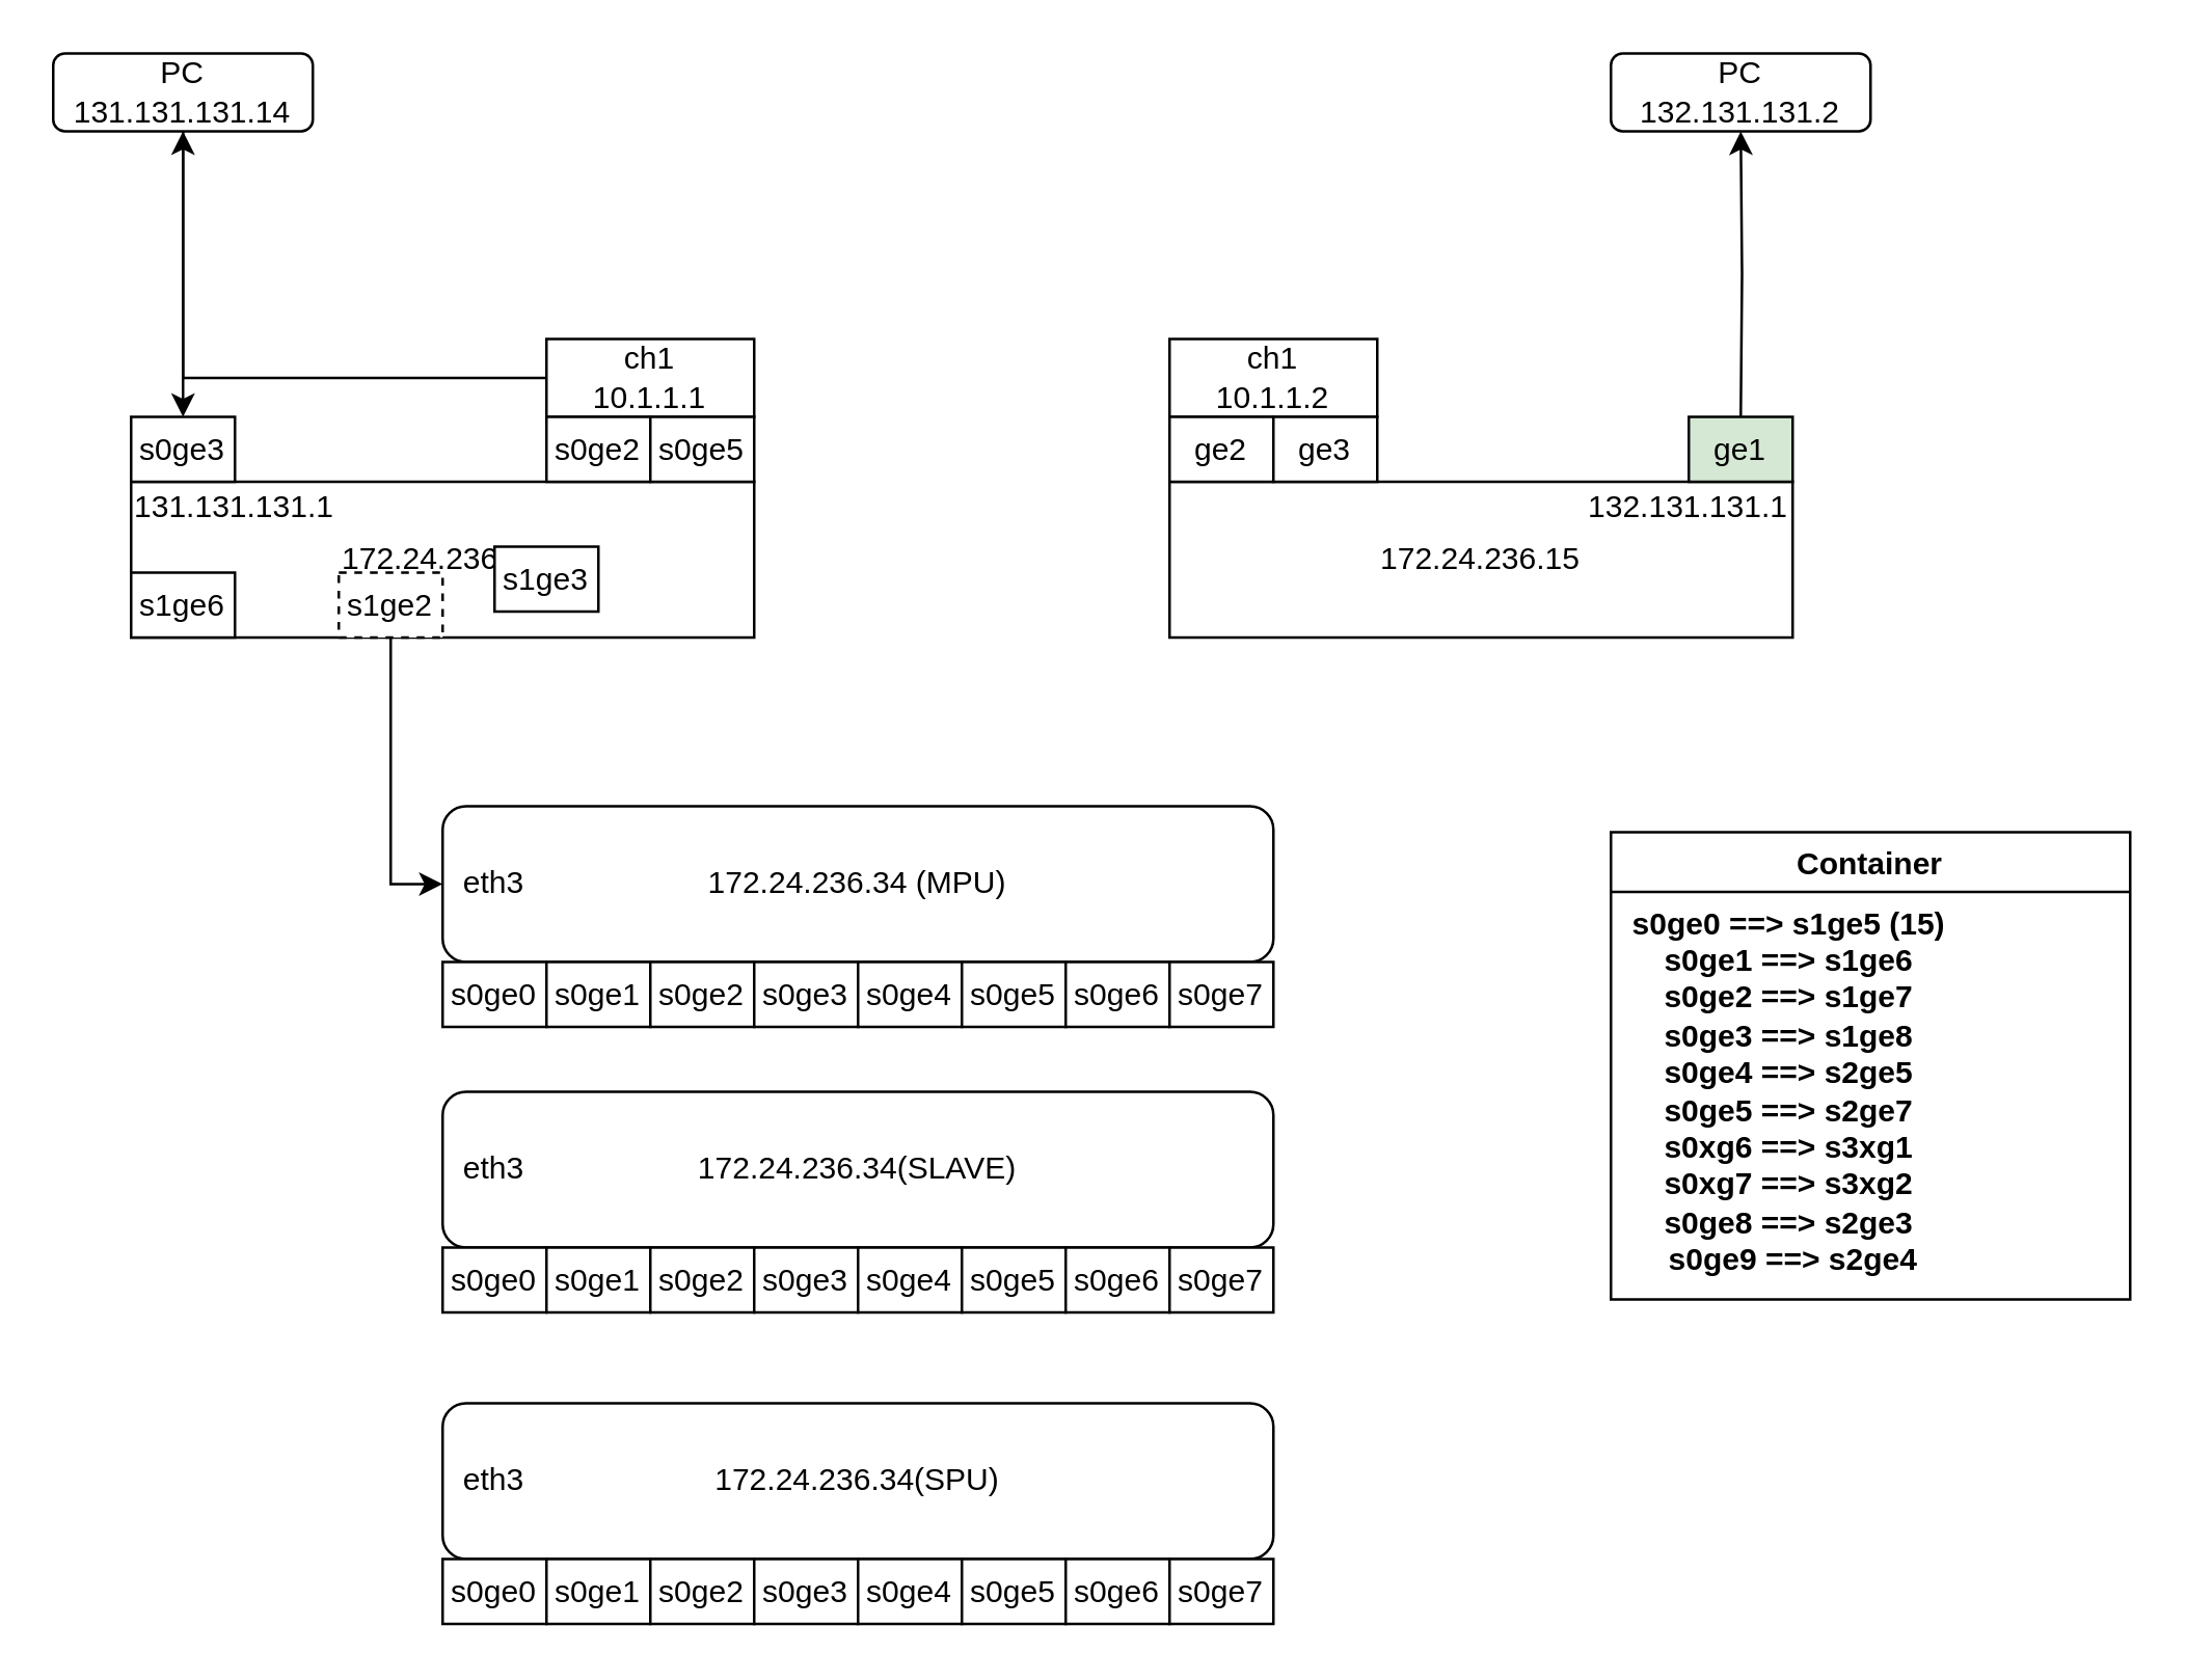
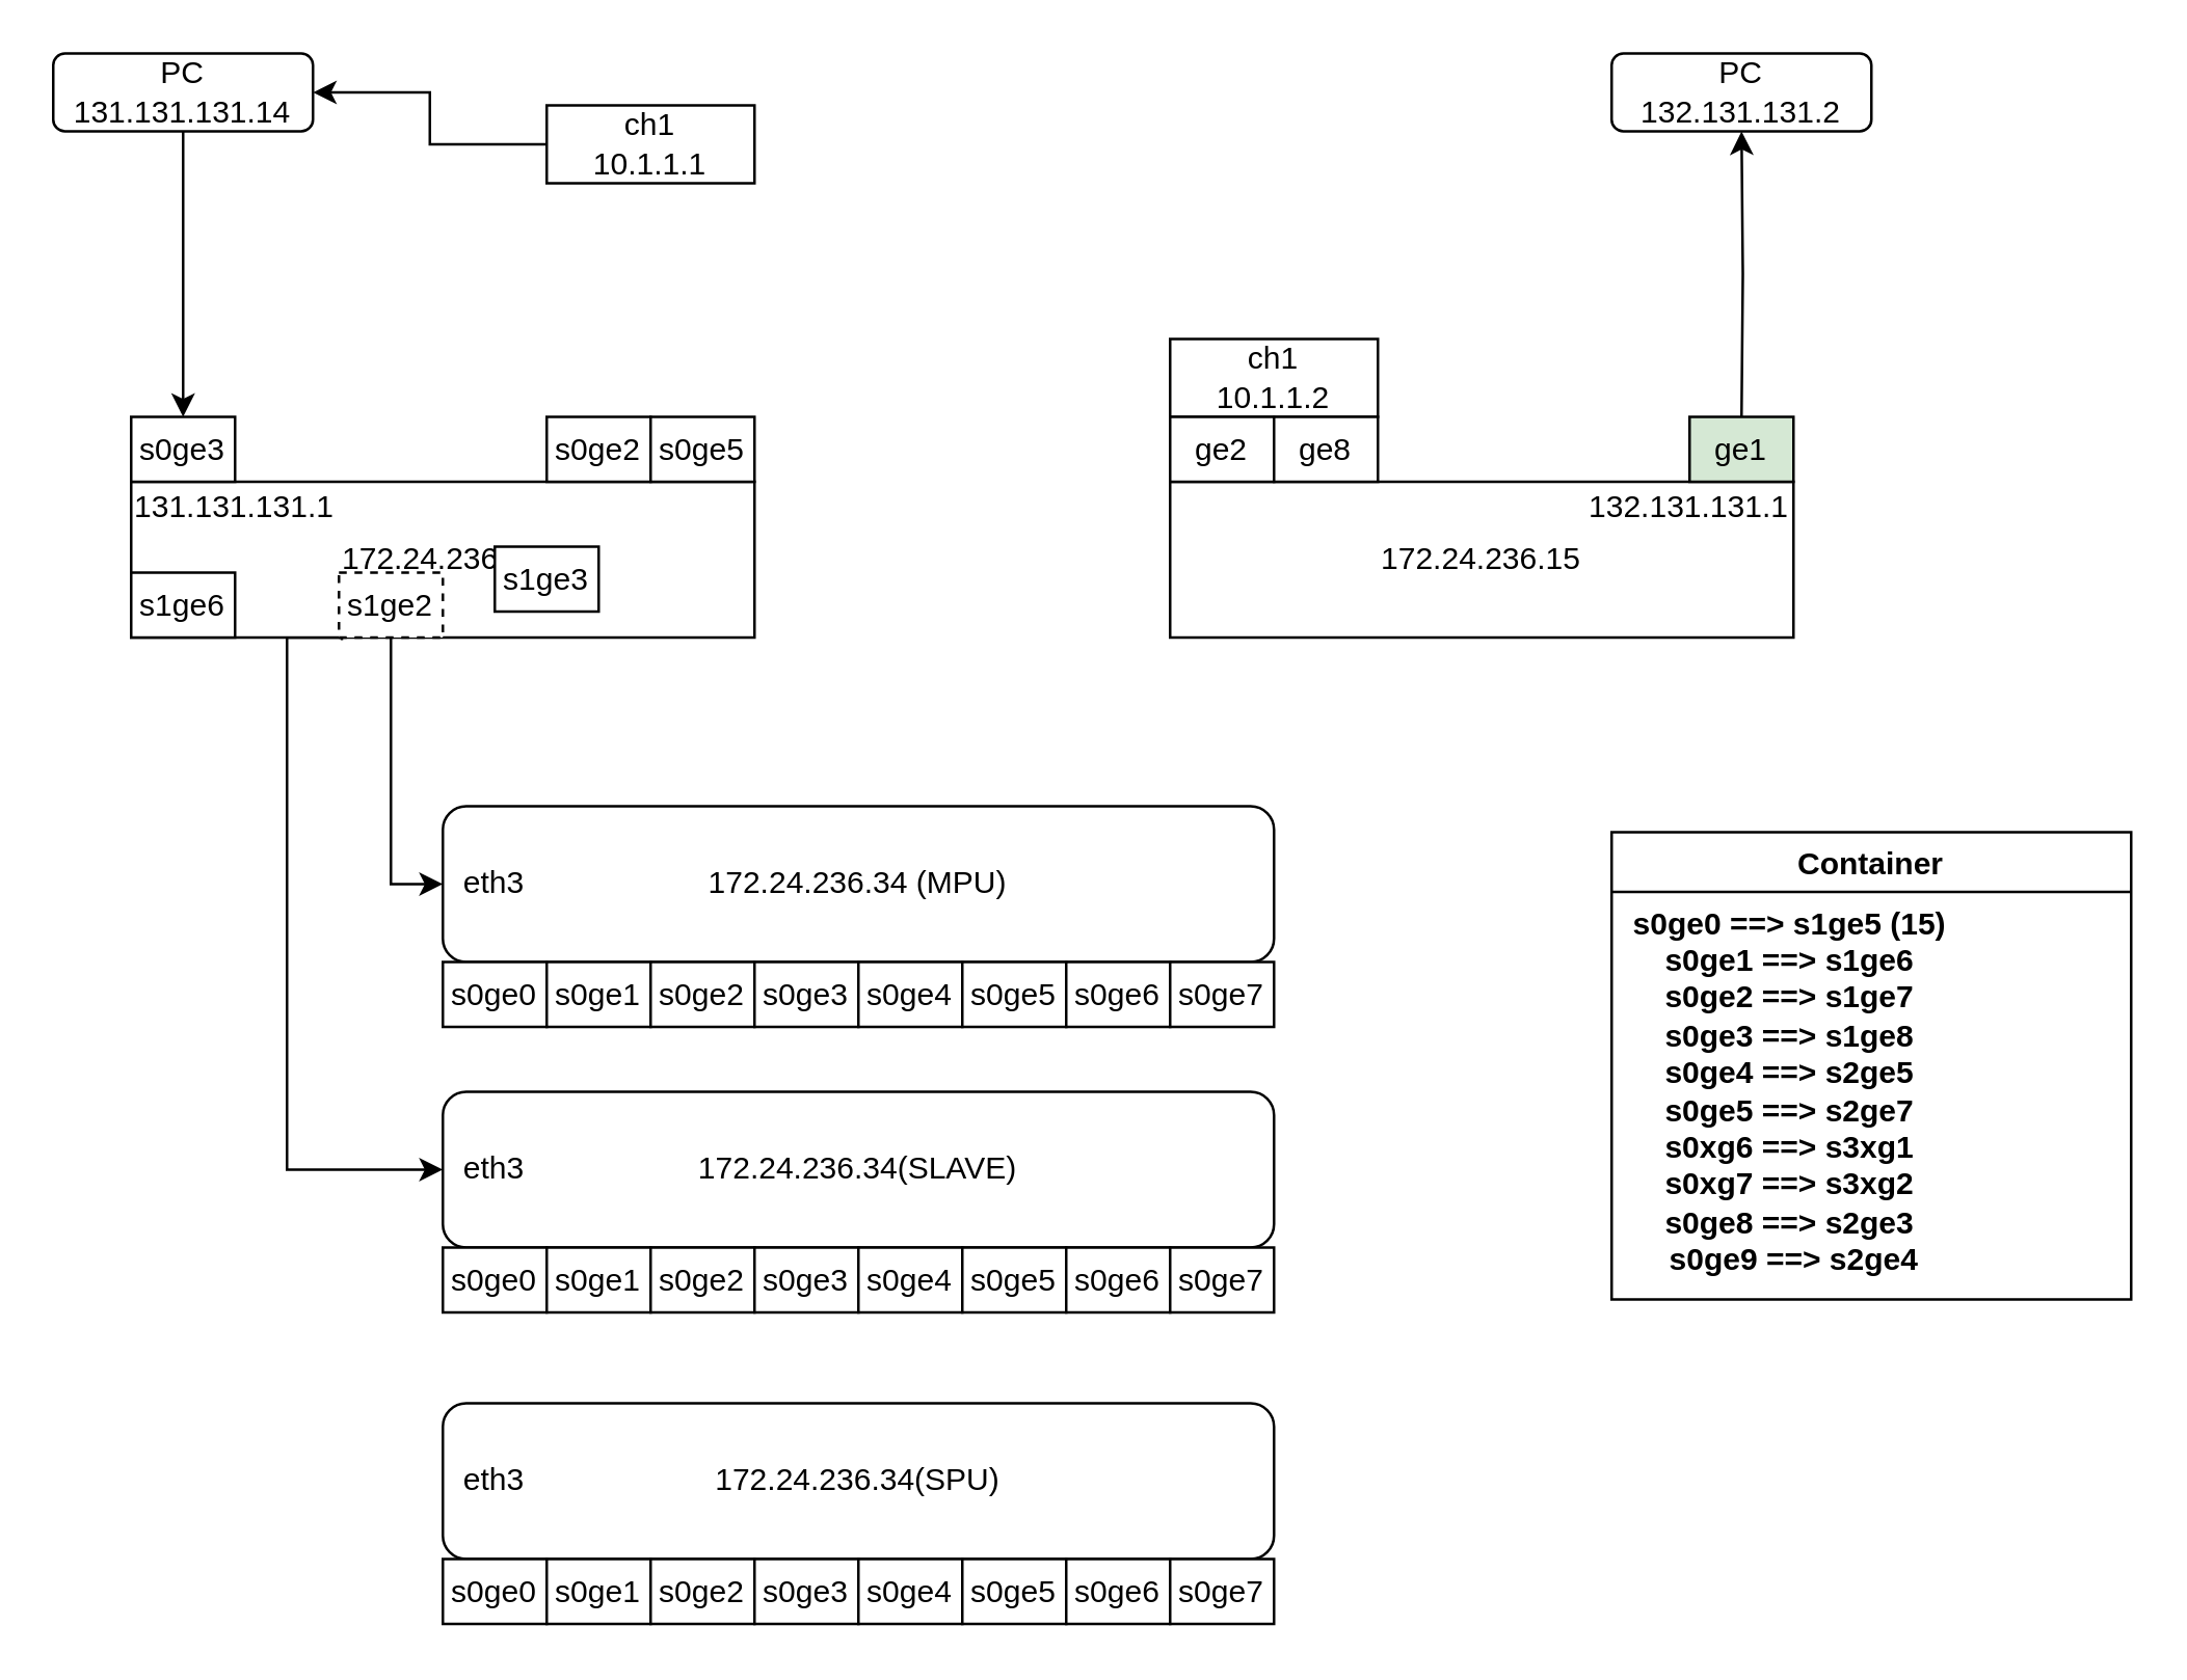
  <mxCell id="0" />
  <mxCell id="1" parent="0" />
  <mxCell id="2" style="edgeStyle=orthogonalEdgeStyle;rounded=0;orthogonalLoop=1;jettySize=auto;html=1;exitX=0.5;exitY=1;exitDx=0;exitDy=0;entryX=0;entryY=0.5;entryDx=0;entryDy=0;" edge="1" parent="1" source="53" target="21"><mxGeometry relative="1" as="geometry"><Array as="points"><mxPoint x="150" y="340" /></Array></mxGeometry></mxCell>
+ <mxCell id="3" style="edgeStyle=orthogonalEdgeStyle;rounded=0;orthogonalLoop=1;jettySize=auto;html=1;exitX=0.338;exitY=1.017;exitDx=0;exitDy=0;entryX=0;entryY=0.5;entryDx=0;entryDy=0;exitPerimeter=0;" edge="1" parent="1" source="4" target="31"><mxGeometry relative="1" as="geometry"><Array as="points"><mxPoint x="131" y="245" /><mxPoint x="110" y="245" /><mxPoint x="110" y="450" /></Array></mxGeometry></mxCell>
  <mxCell id="4" value="&lt;span&gt;172.24.236.30&lt;/span&gt;" style="rounded=0;whiteSpace=wrap;html=1;" vertex="1" parent="1"><mxGeometry x="50" y="185" width="240" height="60" as="geometry" /></mxCell>
  <mxCell id="5" value="172.24.236.15" style="rounded=0;whiteSpace=wrap;html=1;" vertex="1" parent="1"><mxGeometry x="450" y="185" width="240" height="60" as="geometry" /></mxCell>
  <mxCell id="6" style="edgeStyle=orthogonalEdgeStyle;rounded=0;orthogonalLoop=1;jettySize=auto;html=1;" edge="1" parent="1" source="7" target="15"><mxGeometry relative="1" as="geometry" /></mxCell>
- <mxCell id="7" value="ch1&lt;br&gt;10.1.1.1" style="rounded=0;whiteSpace=wrap;html=1;" vertex="1" parent="1"><mxGeometry x="210" y="130" width="80" height="30" as="geometry" /></mxCell>
+ <mxCell id="7" value="ch1&lt;br&gt;10.1.1.1" style="rounded=0;whiteSpace=wrap;html=1;" vertex="1" parent="1"><mxGeometry x="210" y="40" width="80" height="30" as="geometry" /></mxCell>
  <mxCell id="8" value="ch1&lt;br&gt;10.1.1.2" style="rounded=0;whiteSpace=wrap;html=1;" vertex="1" parent="1"><mxGeometry x="450" y="130" width="80" height="30" as="geometry" /></mxCell>
  <mxCell id="9" value="s0ge2" style="rounded=0;whiteSpace=wrap;html=1;" vertex="1" parent="1"><mxGeometry x="210" y="160" width="40" height="25" as="geometry" /></mxCell>
  <mxCell id="10" value="s0ge5" style="rounded=0;whiteSpace=wrap;html=1;" vertex="1" parent="1"><mxGeometry x="250" y="160" width="40" height="25" as="geometry" /></mxCell>
  <mxCell id="11" value="ge2" style="rounded=0;whiteSpace=wrap;html=1;" vertex="1" parent="1"><mxGeometry x="450" y="160" width="40" height="25" as="geometry" /></mxCell>
- <mxCell id="12" value="ge3" style="rounded=0;whiteSpace=wrap;html=1;" vertex="1" parent="1"><mxGeometry x="490" y="160" width="40" height="25" as="geometry" /></mxCell>
+ <mxCell id="12" value="ge8" style="rounded=0;whiteSpace=wrap;html=1;" vertex="1" parent="1"><mxGeometry x="490" y="160" width="40" height="25" as="geometry" /></mxCell>
  <mxCell id="13" value="s0ge3" style="rounded=0;whiteSpace=wrap;html=1;" vertex="1" parent="1"><mxGeometry x="50" y="160" width="40" height="25" as="geometry" /></mxCell>
  <mxCell id="14" value="" style="edgeStyle=orthogonalEdgeStyle;rounded=0;orthogonalLoop=1;jettySize=auto;html=1;" edge="1" parent="1" source="15" target="13"><mxGeometry relative="1" as="geometry" /></mxCell>
  <mxCell id="15" value="PC&lt;br&gt;131.131.131.14" style="rounded=1;whiteSpace=wrap;html=1;" vertex="1" parent="1"><mxGeometry x="20" y="20" width="100" height="30" as="geometry" /></mxCell>
  <mxCell id="16" value="ge1" style="rounded=0;whiteSpace=wrap;html=1;fillColor=#d5e8d4;" vertex="1" parent="1"><mxGeometry x="650" y="160" width="40" height="25" as="geometry" /></mxCell>
  <mxCell id="17" value="" style="edgeStyle=orthogonalEdgeStyle;rounded=0;orthogonalLoop=1;jettySize=auto;html=1;" edge="1" parent="1" target="18"><mxGeometry relative="1" as="geometry"><mxPoint x="670" y="160" as="sourcePoint" /></mxGeometry></mxCell>
  <mxCell id="18" value="PC&lt;br&gt;132.131.131.2" style="rounded=1;whiteSpace=wrap;html=1;" vertex="1" parent="1"><mxGeometry x="620" y="20" width="100" height="30" as="geometry" /></mxCell>
  <mxCell id="19" value="132.131.131.1" style="text;html=1;strokeColor=none;fillColor=none;align=center;verticalAlign=middle;whiteSpace=wrap;rounded=0;" vertex="1" parent="1"><mxGeometry x="630" y="185" width="40" height="20" as="geometry" /></mxCell>
  <mxCell id="20" value="131.131.131.1" style="text;html=1;strokeColor=none;fillColor=none;align=center;verticalAlign=middle;whiteSpace=wrap;rounded=0;" vertex="1" parent="1"><mxGeometry x="70" y="185" width="40" height="20" as="geometry" /></mxCell>
  <mxCell id="21" value="&lt;span&gt;172.24.236.34 (MPU)&lt;/span&gt;" style="rounded=1;whiteSpace=wrap;html=1;" vertex="1" parent="1"><mxGeometry x="170" y="310" width="320" height="60" as="geometry" /></mxCell>
  <mxCell id="22" value="s0ge0" style="rounded=0;whiteSpace=wrap;html=1;" vertex="1" parent="1"><mxGeometry x="170" y="370" width="40" height="25" as="geometry" /></mxCell>
  <mxCell id="23" value="s0ge1" style="rounded=0;whiteSpace=wrap;html=1;" vertex="1" parent="1"><mxGeometry x="210" y="370" width="40" height="25" as="geometry" /></mxCell>
  <mxCell id="24" value="s0ge2" style="rounded=0;whiteSpace=wrap;html=1;" vertex="1" parent="1"><mxGeometry x="250" y="370" width="40" height="25" as="geometry" /></mxCell>
  <mxCell id="25" value="s0ge3" style="rounded=0;whiteSpace=wrap;html=1;" vertex="1" parent="1"><mxGeometry x="290" y="370" width="40" height="25" as="geometry" /></mxCell>
  <mxCell id="26" value="s0ge4" style="rounded=0;whiteSpace=wrap;html=1;" vertex="1" parent="1"><mxGeometry x="330" y="370" width="40" height="25" as="geometry" /></mxCell>
  <mxCell id="27" value="s0ge5" style="rounded=0;whiteSpace=wrap;html=1;" vertex="1" parent="1"><mxGeometry x="370" y="370" width="40" height="25" as="geometry" /></mxCell>
  <mxCell id="28" value="s0ge6" style="rounded=0;whiteSpace=wrap;html=1;" vertex="1" parent="1"><mxGeometry x="410" y="370" width="40" height="25" as="geometry" /></mxCell>
  <mxCell id="29" value="s0ge7" style="rounded=0;whiteSpace=wrap;html=1;" vertex="1" parent="1"><mxGeometry x="450" y="370" width="40" height="25" as="geometry" /></mxCell>
  <mxCell id="30" value="eth3" style="text;html=1;strokeColor=none;fillColor=none;align=center;verticalAlign=middle;whiteSpace=wrap;rounded=0;" vertex="1" parent="1"><mxGeometry x="170" y="330" width="40" height="20" as="geometry" /></mxCell>
  <mxCell id="31" value="&lt;span&gt;172.24.236.34(SLAVE)&lt;/span&gt;" style="rounded=1;whiteSpace=wrap;html=1;" vertex="1" parent="1"><mxGeometry x="170" y="420" width="320" height="60" as="geometry" /></mxCell>
  <mxCell id="32" value="s0ge0" style="rounded=0;whiteSpace=wrap;html=1;" vertex="1" parent="1"><mxGeometry x="170" y="480" width="40" height="25" as="geometry" /></mxCell>
  <mxCell id="33" value="s0ge1" style="rounded=0;whiteSpace=wrap;html=1;" vertex="1" parent="1"><mxGeometry x="210" y="480" width="40" height="25" as="geometry" /></mxCell>
  <mxCell id="34" value="s0ge2" style="rounded=0;whiteSpace=wrap;html=1;" vertex="1" parent="1"><mxGeometry x="250" y="480" width="40" height="25" as="geometry" /></mxCell>
  <mxCell id="35" value="s0ge3" style="rounded=0;whiteSpace=wrap;html=1;" vertex="1" parent="1"><mxGeometry x="290" y="480" width="40" height="25" as="geometry" /></mxCell>
  <mxCell id="36" value="s0ge4" style="rounded=0;whiteSpace=wrap;html=1;" vertex="1" parent="1"><mxGeometry x="330" y="480" width="40" height="25" as="geometry" /></mxCell>
  <mxCell id="37" value="s0ge5" style="rounded=0;whiteSpace=wrap;html=1;" vertex="1" parent="1"><mxGeometry x="370" y="480" width="40" height="25" as="geometry" /></mxCell>
  <mxCell id="38" value="s0ge6" style="rounded=0;whiteSpace=wrap;html=1;" vertex="1" parent="1"><mxGeometry x="410" y="480" width="40" height="25" as="geometry" /></mxCell>
  <mxCell id="39" value="s0ge7" style="rounded=0;whiteSpace=wrap;html=1;" vertex="1" parent="1"><mxGeometry x="450" y="480" width="40" height="25" as="geometry" /></mxCell>
  <mxCell id="40" value="eth3" style="text;html=1;strokeColor=none;fillColor=none;align=center;verticalAlign=middle;whiteSpace=wrap;rounded=0;" vertex="1" parent="1"><mxGeometry x="170" y="440" width="40" height="20" as="geometry" /></mxCell>
  <mxCell id="41" value="&lt;span&gt;172.24.236.34(SPU)&lt;/span&gt;" style="rounded=1;whiteSpace=wrap;html=1;" vertex="1" parent="1"><mxGeometry x="170" y="540" width="320" height="60" as="geometry" /></mxCell>
  <mxCell id="42" value="s0ge0" style="rounded=0;whiteSpace=wrap;html=1;" vertex="1" parent="1"><mxGeometry x="170" y="600" width="40" height="25" as="geometry" /></mxCell>
  <mxCell id="43" value="s0ge1" style="rounded=0;whiteSpace=wrap;html=1;" vertex="1" parent="1"><mxGeometry x="210" y="600" width="40" height="25" as="geometry" /></mxCell>
  <mxCell id="44" value="s0ge2" style="rounded=0;whiteSpace=wrap;html=1;" vertex="1" parent="1"><mxGeometry x="250" y="600" width="40" height="25" as="geometry" /></mxCell>
  <mxCell id="45" value="s0ge3" style="rounded=0;whiteSpace=wrap;html=1;" vertex="1" parent="1"><mxGeometry x="290" y="600" width="40" height="25" as="geometry" /></mxCell>
  <mxCell id="46" value="s0ge4" style="rounded=0;whiteSpace=wrap;html=1;" vertex="1" parent="1"><mxGeometry x="330" y="600" width="40" height="25" as="geometry" /></mxCell>
  <mxCell id="47" value="s0ge5" style="rounded=0;whiteSpace=wrap;html=1;" vertex="1" parent="1"><mxGeometry x="370" y="600" width="40" height="25" as="geometry" /></mxCell>
  <mxCell id="48" value="s0ge6" style="rounded=0;whiteSpace=wrap;html=1;" vertex="1" parent="1"><mxGeometry x="410" y="600" width="40" height="25" as="geometry" /></mxCell>
  <mxCell id="49" value="s0ge7" style="rounded=0;whiteSpace=wrap;html=1;" vertex="1" parent="1"><mxGeometry x="450" y="600" width="40" height="25" as="geometry" /></mxCell>
  <mxCell id="50" value="eth3" style="text;html=1;strokeColor=none;fillColor=none;align=center;verticalAlign=middle;whiteSpace=wrap;rounded=0;" vertex="1" parent="1"><mxGeometry x="170" y="560" width="40" height="20" as="geometry" /></mxCell>
  <mxCell id="51" value="s1ge6" style="rounded=0;whiteSpace=wrap;html=1;" vertex="1" parent="1"><mxGeometry x="50" y="220" width="40" height="25" as="geometry" /></mxCell>
  <mxCell id="52" value="s1ge3" style="rounded=0;whiteSpace=wrap;html=1;" vertex="1" parent="1"><mxGeometry x="190" y="210" width="40" height="25" as="geometry" /></mxCell>
  <mxCell id="53" value="s1ge2" style="rounded=0;whiteSpace=wrap;html=1;dashed=1;" vertex="1" parent="1"><mxGeometry x="130" y="220" width="40" height="25" as="geometry" /></mxCell>
  <mxCell id="54" value="Container" style="swimlane;" vertex="1" parent="1"><mxGeometry x="620" y="320" width="200" height="180" as="geometry" /></mxCell>
  <mxCell id="55" value="&lt;div&gt;&lt;b&gt;s0ge0 ==&amp;gt; s1ge5 (15)&amp;nbsp;&lt;/b&gt;&lt;/div&gt;&lt;div&gt;&lt;b&gt;s0ge1 ==&amp;gt; s1ge6&amp;nbsp;&lt;/b&gt;&lt;/div&gt;&lt;div&gt;&lt;b&gt;s0ge2 ==&amp;gt; s1ge7&amp;nbsp;&lt;/b&gt;&lt;/div&gt;&lt;div&gt;&lt;b&gt;s0ge3 ==&amp;gt; s1ge8&amp;nbsp;&lt;/b&gt;&lt;/div&gt;&lt;div&gt;&lt;b&gt;s0ge4 ==&amp;gt; s2ge5&amp;nbsp;&lt;/b&gt;&lt;/div&gt;&lt;div&gt;&lt;b&gt;s0ge5 ==&amp;gt; s2ge7&amp;nbsp;&lt;/b&gt;&lt;/div&gt;&lt;div&gt;&lt;b&gt;s0xg6 ==&amp;gt; s3xg1&amp;nbsp;&lt;/b&gt;&lt;/div&gt;&lt;div&gt;&lt;b&gt;s0xg7 ==&amp;gt; s3xg2&amp;nbsp;&lt;/b&gt;&lt;/div&gt;&lt;div&gt;&lt;b&gt;s0ge8 ==&amp;gt; s2ge3&amp;nbsp;&lt;/b&gt;&lt;/div&gt;&lt;div&gt;&lt;b&gt;s0ge9 ==&amp;gt; s2ge4&lt;/b&gt;&lt;/div&gt;" style="text;html=1;align=center;verticalAlign=middle;resizable=0;points=[];autosize=1;" vertex="1" parent="1"><mxGeometry x="620" y="345" width="140" height="150" as="geometry" /></mxCell>
